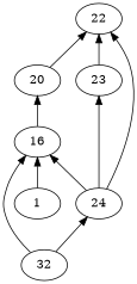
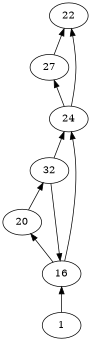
  digraph {
    rankdir=BT
-   23
+   23 [label=27]
    22
    20
    16
    24
    n6 [label=1]
    32
    23 -> 22
-   20 -> 22
+   20 -> 32
    16 -> 20
-   24 -> 16
+   16 -> 24
    24 -> 23
    24 -> 22
    n6 -> 16
    32 -> 16
    32 -> 24
  }
